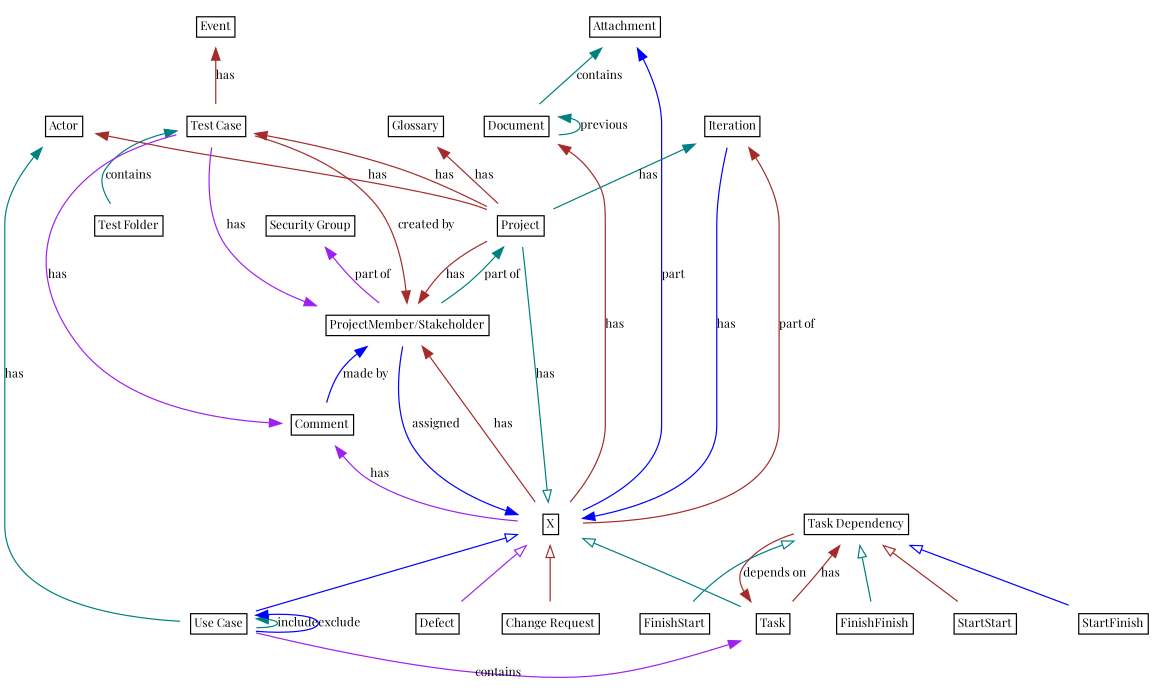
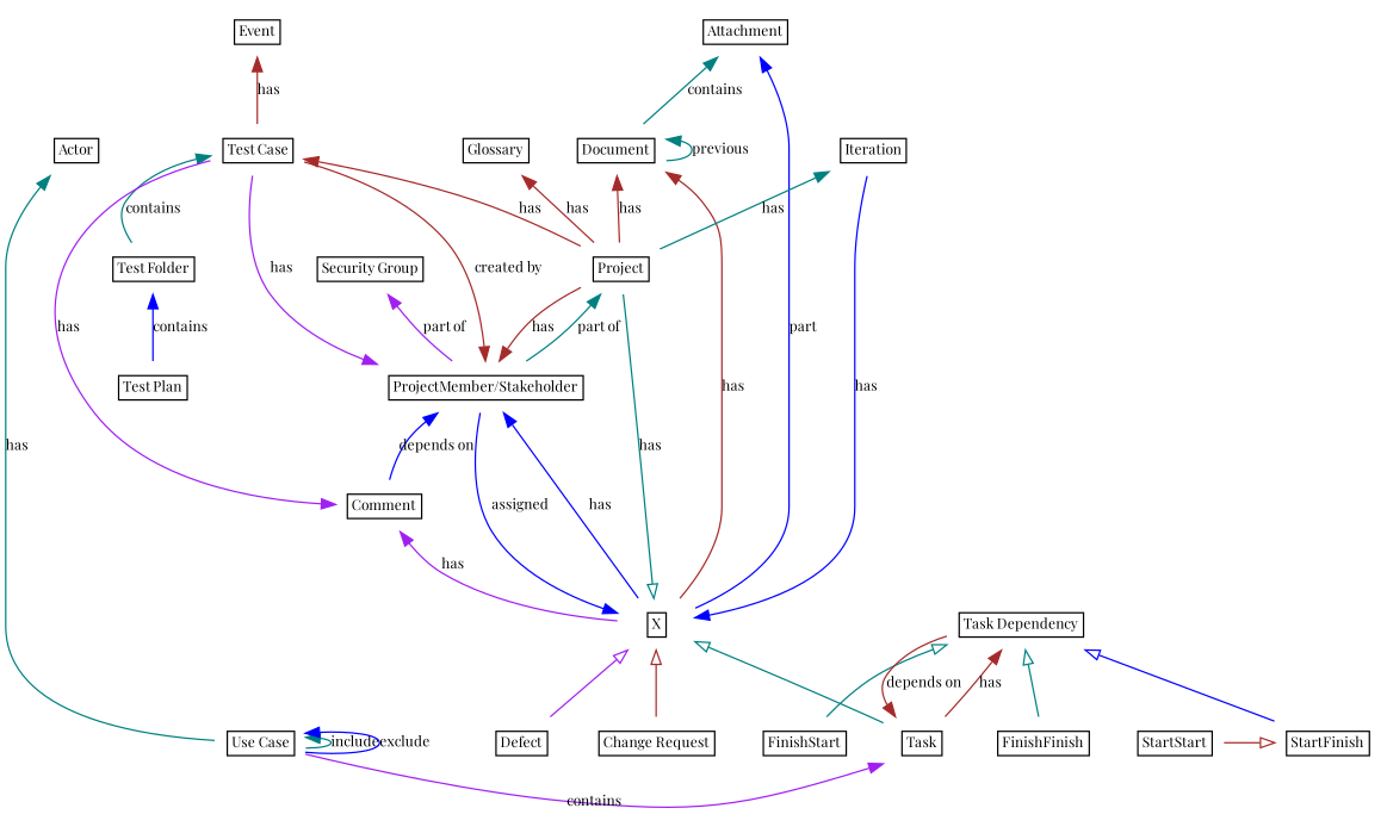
  digraph {
    fontname="Playfair Display"
    minlen=2
    nodesep=0.25
    rankdir=BT
    ranksep=0.5
    node [fontcolor=black fontname="Playfair Display" fontsize=10.0 shape=plaintext]
    edge [color=brown fontname="Playfair Display" fontsize=10 labelfontname=Helvetica labelfontsize=10]
    n1 [label=<<table border="0" cellborder="1" cellspacing="0" cellpadding="2" port="p"><tr><td>Defect</td></tr></table>>]
    n2 [label=<<table border="0" cellborder="1" cellspacing="0" cellpadding="2" port="p"><tr><td>Use Case</td></tr></table>>]
    n3 [label=<<table border="0" cellborder="1" cellspacing="0" cellpadding="2" port="p"><tr><td>Task</td></tr></table>>]
    n4 [label=<<table border="0" cellborder="1" cellspacing="0" cellpadding="2" port="p"><tr><td>Change Request</td></tr></table>>]
    n5 [label=<<table border="0" cellborder="1" cellspacing="0" cellpadding="2" port="p"><tr><td>FinishFinish</td></tr></table>>]
    n6 [label=<<table border="0" cellborder="1" cellspacing="0" cellpadding="2" port="p"><tr><td>StartStart</td></tr></table>>]
    n7 [label=<<table border="0" cellborder="1" cellspacing="0" cellpadding="2" port="p"><tr><td>FinishStart</td></tr></table>>]
    n8 [label=<<table border="0" cellborder="1" cellspacing="0" cellpadding="2" port="p"><tr><td>StartFinish</td></tr></table>>]
    n9 [label=<<table border="0" cellborder="1" cellspacing="0" cellpadding="2" port="p"><tr><td>X</td></tr></table>>]
    n10 [label=<<table border="0" cellborder="1" cellspacing="0" cellpadding="2" port="p"><tr><td>Actor</td></tr></table>>]
    n11 [label=<<table border="0" cellborder="1" cellspacing="0" cellpadding="2" port="p"><tr><td>Task Dependency</td></tr></table>>]
    n12 [label=<<table border="0" cellborder="1" cellspacing="0" cellpadding="2" port="p"><tr><td>Comment</td></tr></table>>]
    n13 [label=<<table border="0" cellborder="1" cellspacing="0" cellpadding="2" port="p"><tr><td>ProjectMember/Stakeholder</td></tr></table>>]
    n14 [label=<<table border="0" cellborder="1" cellspacing="0" cellpadding="2" port="p"><tr><td>Attachment</td></tr></table>>]
    n15 [label=<<table border="0" cellborder="1" cellspacing="0" cellpadding="2" port="p"><tr><td>Iteration</td></tr></table>>]
    n16 [label=<<table border="0" cellborder="1" cellspacing="0" cellpadding="2" port="p"><tr><td>Document</td></tr></table>>]
    n17 [label=<<table border="0" cellborder="1" cellspacing="0" cellpadding="2" port="p"><tr><td>Security Group</td></tr></table>>]
    n18 [label=<<table border="0" cellborder="1" cellspacing="0" cellpadding="2" port="p"><tr><td>Project</td></tr></table>>]
    n19 [label=<<table border="0" cellborder="1" cellspacing="0" cellpadding="2" port="p"><tr><td>Test Folder</td></tr></table>>]
    n20 [label=<<table border="0" cellborder="1" cellspacing="0" cellpadding="2" port="p"><tr><td>Test Case</td></tr></table>>]
    n21 [label=<<table border="0" cellborder="1" cellspacing="0" cellpadding="2" port="p"><tr><td>Event</td></tr></table>>]
    n22 [label=<<table border="0" cellborder="1" cellspacing="0" cellpadding="2" port="p"><tr><td>Glossary</td></tr></table>>]
+   n23 [label=<<table border="0" cellborder="1" cellspacing="0" cellpadding="2" port="p"><tr><td>Test Plan</td></tr></table>>]
    subgraph sub_1 {
      rank=same
      n1
      n2
      n3
      n4
    }
    subgraph sub_2 {
      rank=same
      n5
      n6
      n7
      n8
    }
    n1 -> n9 [arrowhead=empty color=purple]
    n2 -> n2 [color=teal label=include]
    n2 -> n2 [color=blue label=exclude]
    n2 -> n3 [color=purple label=contains]
-   n2 -> n9 [arrowhead=empty color=blue]
    n2 -> n10 [color=teal label=has]
    n3 -> n9 [arrowhead=empty color=teal]
    n3 -> n11 [label=has]
    n4 -> n9 [arrowhead=empty]
    n5 -> n11 [arrowhead=empty color=teal]
-   n6 -> n11 [arrowhead=empty]
+   n6 -> n8 [arrowhead=empty]
    n7 -> n11 [arrowhead=empty color=teal]
    n8 -> n11 [arrowhead=empty color=blue]
    n9 -> n12 [color=purple label=has]
-   n9 -> n13 [label=has]
+   n9 -> n13 [color=blue label=has]
    n9 -> n14 [color=blue label=part]
-   n9 -> n15 [label="part of"]
    n9 -> n16 [label=has]
    n11 -> n3 [label="depends on"]
-   n12 -> n13 [color=blue label="made by"]
+   n12 -> n13 [color=blue label="depends on"]
    n13 -> n9 [color=blue label=assigned]
    n13 -> n17 [color=purple label="part of"]
    n13 -> n18 [color=teal label="part of"]
    n15 -> n9 [color=blue label=has]
    n16 -> n14 [color=teal label=contains]
    n16 -> n16 [color=teal label=previous]
    n18 -> n9 [arrowhead=empty color=teal label=has]
-   n18 -> n10 [label=has]
+   n18 -> n16 [label=has]
    n18 -> n13 [label=has]
    n18 -> n15 [color=teal label=has]
    n18 -> n20 [label=has]
    n18 -> n22 [label=has]
    n19 -> n20 [color=teal label=contains]
    n20 -> n12 [color=purple label=has]
    n20 -> n13 [label="created by"]
    n20 -> n13 [color=purple label=has]
    n20 -> n21 [label=has]
+   n23 -> n19 [color=blue label=contains]
  }
